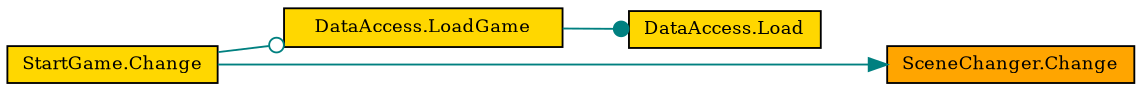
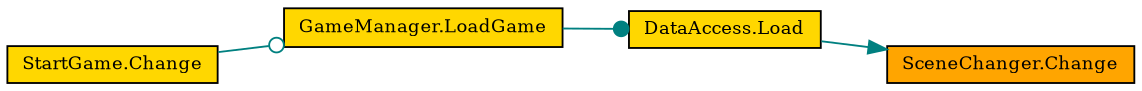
  digraph {
    fontname="DejaVu Serif"
    rankdir=LR
    node [color=black fillcolor=gold fontname="DejaVu Serif" fontsize=10 shape=record style=filled]
    edge [color=teal fontname="DejaVu Serif" fontsize=10 labelfontname=Helvetica labelfontsize=10 style=solid]
    n1 [fontcolor=black height=0.2 label="StartGame.Change" width=0.4]
-   n2 [height=0.2 label="DataAccess.LoadGame" width=0.4]
+   n2 [height=0.2 label="GameManager.LoadGame" width=0.4]
    n3 [fillcolor=orange height=0.2 label="SceneChanger.Change" width=0.4]
    n4 [height=0.2 label="DataAccess.Load" width=0.4]
    n1 -> n2 [arrowhead=odot]
-   n1 -> n3 [arrowhead=normal]
+   n4 -> n3 [arrowhead=normal]
    n2 -> n4 [arrowhead=dot]
  }
